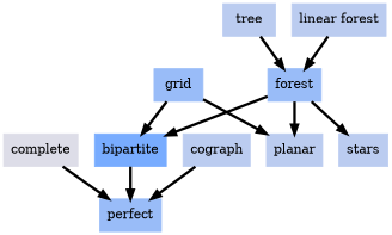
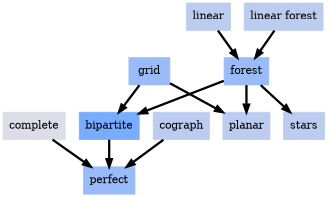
  digraph {
    node [color="#bbccf0" shape=box style=filled]
    edge [decorate=true lblstyle="above, sloped" penwidth=3.0 weight=100]
    n1 [color="#dddde8" label=complete]
    n2 [color="#99bcf8" label=perfect]
    n3 [label=cograph]
-   n4 [label=tree]
+   n4 [label=linear]
    n5 [color="#99bcf8" label=forest]
    n6 [label=planar]
    n7 [color="#78acff" label=bipartite]
    n8 [label=stars]
    n9 [label="linear forest"]
    n10 [color="#99bcf8" label=grid]
    n1 -> n2
    n3 -> n2
    n4 -> n5
    n5 -> n6
    n5 -> n7
    n5 -> n8
    n7 -> n2
    n9 -> n5
    n10 -> n6
    n10 -> n7
  }
